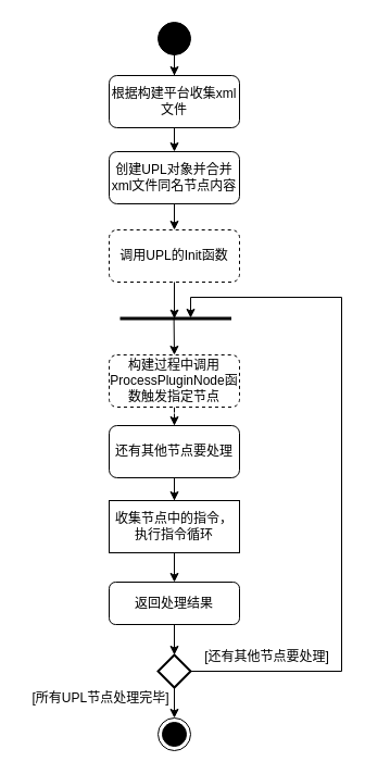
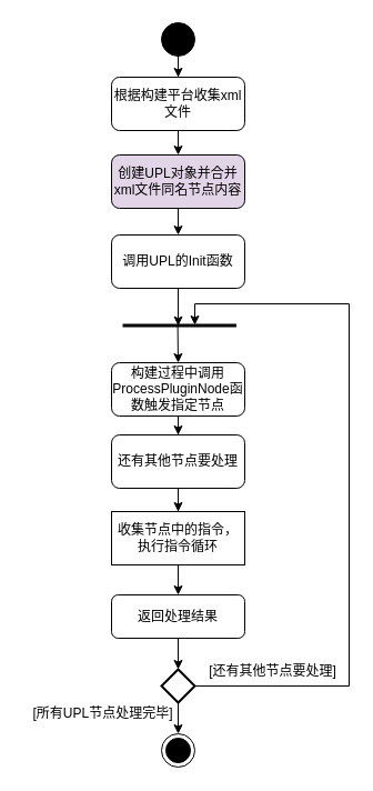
  <mxCell id="0" />
  <mxCell id="1" parent="0" />
  <mxCell id="2" value="" style="edgeStyle=orthogonalEdgeStyle;rounded=0;orthogonalLoop=1;jettySize=auto;html=1;" parent="1" source="3" target="8" edge="1"><mxGeometry relative="1" as="geometry" /></mxCell>
  <mxCell id="3" value="" style="ellipse;fillColor=strokeColor;html=1;" parent="1" vertex="1"><mxGeometry x="145" y="20" width="30" height="30" as="geometry" /></mxCell>
  <mxCell id="4" value="" style="ellipse;html=1;shape=endState;fillColor=strokeColor;" parent="1" vertex="1"><mxGeometry x="145" y="660" width="30" height="30" as="geometry" /></mxCell>
  <mxCell id="5" value="" style="edgeStyle=orthogonalEdgeStyle;rounded=0;orthogonalLoop=1;jettySize=auto;html=1;" parent="1" source="6" target="9" edge="1"><mxGeometry relative="1" as="geometry" /></mxCell>
- <mxCell id="6" value="创建UPL对象并合并xml文件同名节点内容" style="whiteSpace=wrap;html=1;rounded=1;" parent="1" vertex="1"><mxGeometry x="100" y="139" width="120" height="48" as="geometry" /></mxCell>
+ <mxCell id="6" value="创建UPL对象并合并xml文件同名节点内容" style="whiteSpace=wrap;html=1;rounded=1;fillColor=#e1d5e7;" parent="1" vertex="1"><mxGeometry x="100" y="139" width="120" height="48" as="geometry" /></mxCell>
  <mxCell id="7" value="" style="edgeStyle=orthogonalEdgeStyle;rounded=0;orthogonalLoop=1;jettySize=auto;html=1;" parent="1" source="8" target="6" edge="1"><mxGeometry relative="1" as="geometry" /></mxCell>
  <mxCell id="8" value="根据构建平台收集xml文件" style="whiteSpace=wrap;html=1;rounded=1;" parent="1" vertex="1"><mxGeometry x="100" y="69" width="120" height="48" as="geometry" /></mxCell>
- <mxCell id="9" value="调用UPL的Init函数" style="whiteSpace=wrap;html=1;rounded=1;dashed=1;" parent="1" vertex="1"><mxGeometry x="100" y="211" width="120" height="48" as="geometry" /></mxCell>
- <mxCell id="10" value="" style="edgeStyle=orthogonalEdgeStyle;rounded=0;orthogonalLoop=1;jettySize=auto;html=1;dashed=1;" parent="1" source="11" target="13" edge="1"><mxGeometry relative="1" as="geometry" /></mxCell>
- <mxCell id="11" value="构建过程中调用ProcessPluginNode函数触发指定节点" style="whiteSpace=wrap;html=1;rounded=1;dashed=1;" parent="1" vertex="1"><mxGeometry x="100" y="326" width="120" height="48" as="geometry" /></mxCell>
+ <mxCell id="9" value="调用UPL的Init函数" style="whiteSpace=wrap;html=1;rounded=1;" parent="1" vertex="1"><mxGeometry x="100" y="211" width="120" height="48" as="geometry" /></mxCell>
+ <mxCell id="10" value="" style="edgeStyle=orthogonalEdgeStyle;rounded=0;orthogonalLoop=1;jettySize=auto;html=1;" parent="1" source="11" target="13" edge="1"><mxGeometry relative="1" as="geometry" /></mxCell>
+ <mxCell id="11" value="构建过程中调用ProcessPluginNode函数触发指定节点" style="whiteSpace=wrap;html=1;rounded=1;" parent="1" vertex="1"><mxGeometry x="100" y="326" width="120" height="48" as="geometry" /></mxCell>
  <mxCell id="12" value="" style="edgeStyle=orthogonalEdgeStyle;rounded=0;orthogonalLoop=1;jettySize=auto;html=1;" parent="1" source="13" target="15" edge="1"><mxGeometry relative="1" as="geometry" /></mxCell>
  <mxCell id="13" value="还有其他节点要处理" style="whiteSpace=wrap;html=1;rounded=1;" parent="1" vertex="1"><mxGeometry x="100.01" y="391" width="120" height="48" as="geometry" /></mxCell>
  <mxCell id="14" value="" style="edgeStyle=orthogonalEdgeStyle;rounded=0;orthogonalLoop=1;jettySize=auto;html=1;" parent="1" source="15" target="17" edge="1"><mxGeometry relative="1" as="geometry" /></mxCell>
  <mxCell id="15" value="收集节点中的指令，执行指令循环" style="whiteSpace=wrap;html=1;rounded=0;" parent="1" vertex="1"><mxGeometry x="100" y="460" width="120" height="48" as="geometry" /></mxCell>
  <mxCell id="16" value="" style="edgeStyle=orthogonalEdgeStyle;rounded=0;orthogonalLoop=1;jettySize=auto;html=1;" parent="1" source="17" target="19" edge="1"><mxGeometry relative="1" as="geometry" /></mxCell>
  <mxCell id="17" value="返回处理结果" style="whiteSpace=wrap;html=1;rounded=1;" parent="1" vertex="1"><mxGeometry x="100.01" y="535" width="120" height="39" as="geometry" /></mxCell>
  <mxCell id="18" value="" style="edgeStyle=orthogonalEdgeStyle;rounded=0;orthogonalLoop=1;jettySize=auto;html=1;" parent="1" source="19" target="4" edge="1"><mxGeometry relative="1" as="geometry" /></mxCell>
  <mxCell id="19" value="" style="strokeWidth=2;html=1;shape=mxgraph.flowchart.decision;whiteSpace=wrap;" parent="1" vertex="1"><mxGeometry x="145.01" y="602" width="30" height="30" as="geometry" /></mxCell>
  <mxCell id="20" value="" style="edgeStyle=orthogonalEdgeStyle;rounded=0;orthogonalLoop=1;jettySize=auto;html=1;exitX=1;exitY=0.5;exitDx=0;exitDy=0;exitPerimeter=0;entryX=1;entryY=0.5;entryDx=0;entryDy=0;entryPerimeter=0;" parent="1" source="19" edge="1"><mxGeometry relative="1" as="geometry"><mxPoint x="170" y="584" as="sourcePoint" /><mxPoint x="175" y="292" as="targetPoint" /><Array as="points"><mxPoint x="314" y="617" /><mxPoint x="314" y="273" /><mxPoint x="175" y="273" /></Array></mxGeometry></mxCell>
  <mxCell id="21" value="[还有&lt;span style=&quot;background-color: transparent; color: light-dark(rgb(0, 0, 0), rgb(255, 255, 255));&quot;&gt;其他&lt;/span&gt;&lt;span style=&quot;background-color: transparent; color: light-dark(rgb(0, 0, 0), rgb(255, 255, 255));&quot;&gt;节点要处理]&lt;/span&gt;" style="text;html=1;align=center;verticalAlign=middle;resizable=0;points=[];autosize=1;strokeColor=none;fillColor=none;" parent="1" vertex="1"><mxGeometry x="178" y="591" width="133" height="26" as="geometry" /></mxCell>
  <mxCell id="22" value="[所有UPL节点处理完毕&lt;span style=&quot;background-color: transparent; color: light-dark(rgb(0, 0, 0), rgb(255, 255, 255));&quot;&gt;]&lt;/span&gt;" style="text;html=1;align=center;verticalAlign=middle;resizable=0;points=[];autosize=1;strokeColor=none;fillColor=none;" parent="1" vertex="1"><mxGeometry x="20" y="629" width="144" height="26" as="geometry" /></mxCell>
  <mxCell id="23" value="" style="line;strokeWidth=3;fillColor=none;align=left;verticalAlign=middle;spacingTop=-1;spacingLeft=3;spacingRight=3;rotatable=0;labelPosition=right;points=[];portConstraint=eastwest;strokeColor=inherit;" vertex="1" parent="1"><mxGeometry x="110" y="271" width="102.5" height="43" as="geometry" /></mxCell>
  <mxCell id="24" value="" style="edgeStyle=orthogonalEdgeStyle;rounded=0;orthogonalLoop=1;jettySize=auto;html=1;exitX=0.5;exitY=1;exitDx=0;exitDy=0;entryX=0.488;entryY=0.504;entryDx=0;entryDy=0;entryPerimeter=0;" edge="1" parent="1" source="9" target="23"><mxGeometry relative="1" as="geometry"><mxPoint x="170" y="197" as="sourcePoint" /><mxPoint x="170" y="221" as="targetPoint" /></mxGeometry></mxCell>
  <mxCell id="25" value="" style="edgeStyle=orthogonalEdgeStyle;rounded=0;orthogonalLoop=1;jettySize=auto;html=1;exitX=0.484;exitY=0.518;exitDx=0;exitDy=0;entryX=0.5;entryY=0;entryDx=0;entryDy=0;exitPerimeter=0;" edge="1" parent="1" source="23" target="11"><mxGeometry relative="1" as="geometry"><mxPoint x="170" y="269" as="sourcePoint" /><mxPoint x="170" y="303" as="targetPoint" /></mxGeometry></mxCell>
